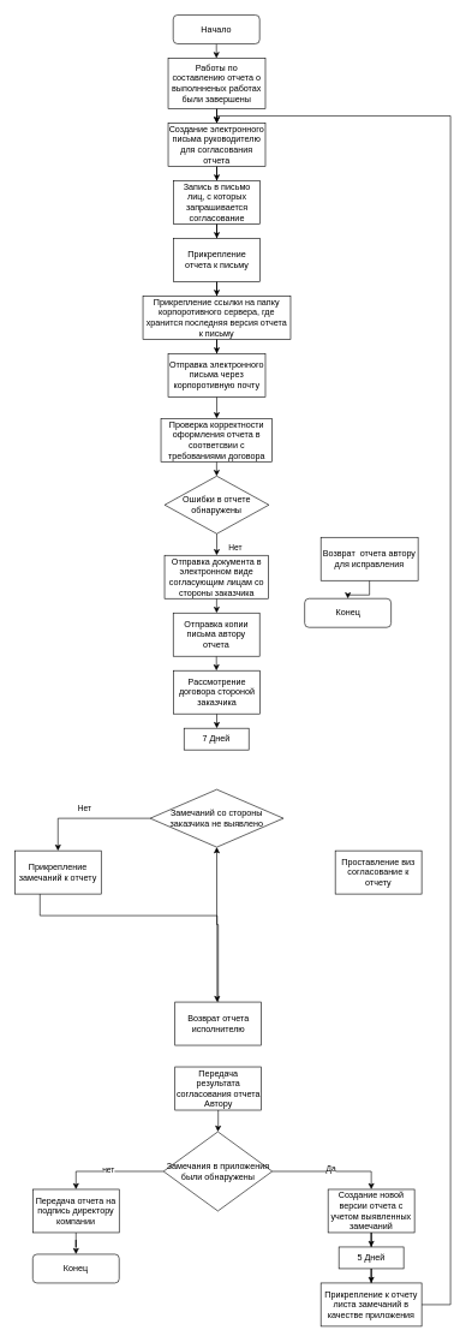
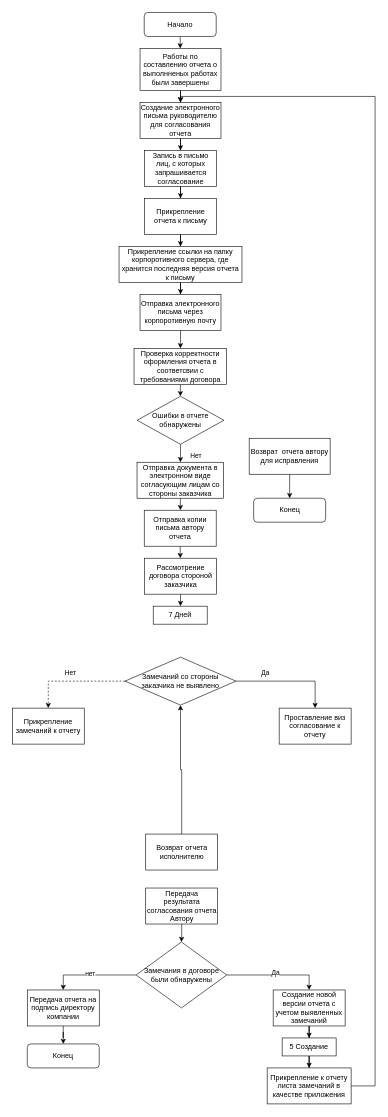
  <mxCell id="0" />
  <mxCell id="1" parent="0" />
  <mxCell id="2" value="" style="edgeStyle=orthogonalEdgeStyle;rounded=0;orthogonalLoop=1;jettySize=auto;html=1;" edge="1" parent="1" source="3" target="5"><mxGeometry relative="1" as="geometry" /></mxCell>
  <mxCell id="3" value="Начало" style="rounded=1;whiteSpace=wrap;html=1;" vertex="1" parent="1"><mxGeometry x="240" y="20" width="120" height="40" as="geometry" /></mxCell>
  <mxCell id="4" value="" style="edgeStyle=orthogonalEdgeStyle;rounded=0;orthogonalLoop=1;jettySize=auto;html=1;entryX=0.5;entryY=0;entryDx=0;entryDy=0;" edge="1" parent="1" source="5" target="7"><mxGeometry relative="1" as="geometry"><mxPoint x="301" y="170" as="targetPoint" /></mxGeometry></mxCell>
  <mxCell id="5" value="Работы по составлению отчета о выполнненых работах были завершены" style="whiteSpace=wrap;html=1;rounded=0;" vertex="1" parent="1"><mxGeometry x="233" y="80" width="135" height="70" as="geometry" /></mxCell>
  <mxCell id="6" style="edgeStyle=orthogonalEdgeStyle;rounded=0;orthogonalLoop=1;jettySize=auto;html=1;entryX=0.5;entryY=0;entryDx=0;entryDy=0;" edge="1" parent="1" source="7" target="9"><mxGeometry relative="1" as="geometry" /></mxCell>
  <mxCell id="7" value="Создание электронного письма руководителю для согласования отчета" style="whiteSpace=wrap;html=1;rounded=0;" vertex="1" parent="1"><mxGeometry x="233" y="170" width="135" height="60" as="geometry" /></mxCell>
  <mxCell id="8" value="" style="edgeStyle=orthogonalEdgeStyle;rounded=0;orthogonalLoop=1;jettySize=auto;html=1;" edge="1" parent="1" source="9" target="11"><mxGeometry relative="1" as="geometry" /></mxCell>
  <mxCell id="9" value="Запись в письмо лиц, с которых запрашивается согласование" style="whiteSpace=wrap;html=1;rounded=0;" vertex="1" parent="1"><mxGeometry x="240.5" y="250" width="120" height="60" as="geometry" /></mxCell>
  <mxCell id="10" value="" style="edgeStyle=orthogonalEdgeStyle;rounded=0;orthogonalLoop=1;jettySize=auto;html=1;" edge="1" parent="1" source="11" target="13"><mxGeometry relative="1" as="geometry" /></mxCell>
  <mxCell id="11" value="Прикрепление отчета к письму" style="whiteSpace=wrap;html=1;rounded=0;" vertex="1" parent="1"><mxGeometry x="240.5" y="330" width="120" height="60" as="geometry" /></mxCell>
  <mxCell id="12" value="" style="edgeStyle=orthogonalEdgeStyle;rounded=0;orthogonalLoop=1;jettySize=auto;html=1;" edge="1" parent="1" source="13" target="15"><mxGeometry relative="1" as="geometry" /></mxCell>
  <mxCell id="13" value="Прикрепление ссылки на папку корпоротивного сервера, где хранится последняя версия отчета к письму" style="whiteSpace=wrap;html=1;rounded=0;" vertex="1" parent="1"><mxGeometry x="198" y="410" width="205" height="60" as="geometry" /></mxCell>
  <mxCell id="14" value="" style="edgeStyle=orthogonalEdgeStyle;rounded=0;orthogonalLoop=1;jettySize=auto;html=1;" edge="1" parent="1" source="15" target="17"><mxGeometry relative="1" as="geometry" /></mxCell>
  <mxCell id="15" value="Отправка электронного письма через корпоротивную почту" style="whiteSpace=wrap;html=1;rounded=0;" vertex="1" parent="1"><mxGeometry x="233" y="490" width="135" height="60" as="geometry" /></mxCell>
  <mxCell id="16" value="" style="edgeStyle=orthogonalEdgeStyle;rounded=0;orthogonalLoop=1;jettySize=auto;html=1;" edge="1" parent="1" source="17" target="20"><mxGeometry relative="1" as="geometry" /></mxCell>
  <mxCell id="17" value="Проверка корректности оформления отчета в соответсвии с требованиями договора" style="whiteSpace=wrap;html=1;rounded=0;" vertex="1" parent="1"><mxGeometry x="223" y="580" width="154.5" height="60" as="geometry" /></mxCell>
  <mxCell id="18" value="" style="edgeStyle=orthogonalEdgeStyle;rounded=0;orthogonalLoop=1;jettySize=auto;html=1;" edge="1" parent="1" source="20" target="25"><mxGeometry relative="1" as="geometry" /></mxCell>
  <mxCell id="19" value="Нет" style="edgeLabel;html=1;align=center;verticalAlign=middle;resizable=0;points=[];" vertex="1" connectable="0" parent="18"><mxGeometry x="0.28" relative="1" as="geometry"><mxPoint x="25" as="offset" /></mxGeometry></mxCell>
  <mxCell id="20" value="Ошибки в отчете обнаружены" style="rhombus;whiteSpace=wrap;html=1;rounded=0;" vertex="1" parent="1"><mxGeometry x="228.13" y="660" width="144.75" height="80" as="geometry" /></mxCell>
  <mxCell id="21" value="" style="edgeStyle=orthogonalEdgeStyle;rounded=0;orthogonalLoop=1;jettySize=auto;html=1;" edge="1" parent="1" source="22" target="23"><mxGeometry relative="1" as="geometry" /></mxCell>
- <mxCell id="22" value="Возврат&amp;nbsp; отчета автору для исправления" style="whiteSpace=wrap;html=1;rounded=0;" vertex="1" parent="1"><mxGeometry x="445" y="745" width="135" height="60" as="geometry" /></mxCell>
+ <mxCell id="22" value="Возврат&amp;nbsp; отчета автору для исправления" style="whiteSpace=wrap;html=1;rounded=0;" vertex="1" parent="1"><mxGeometry x="415" y="730" width="135" height="60" as="geometry" /></mxCell>
  <mxCell id="23" value="Конец" style="rounded=1;whiteSpace=wrap;html=1;" vertex="1" parent="1"><mxGeometry x="422.5" y="830" width="120" height="40" as="geometry" /></mxCell>
  <mxCell id="24" value="" style="edgeStyle=orthogonalEdgeStyle;rounded=0;orthogonalLoop=1;jettySize=auto;html=1;" edge="1" parent="1" source="25" target="27"><mxGeometry relative="1" as="geometry" /></mxCell>
  <mxCell id="25" value="Отправка документа в электронном виде согласующим лицам со стороны заказчика" style="whiteSpace=wrap;html=1;rounded=0;" vertex="1" parent="1"><mxGeometry x="228" y="770" width="144.5" height="60" as="geometry" /></mxCell>
  <mxCell id="26" value="" style="edgeStyle=orthogonalEdgeStyle;rounded=0;orthogonalLoop=1;jettySize=auto;html=1;" edge="1" parent="1" source="27" target="29"><mxGeometry relative="1" as="geometry" /></mxCell>
  <mxCell id="27" value="Отправка копии письма автору отчета" style="whiteSpace=wrap;html=1;rounded=0;" vertex="1" parent="1"><mxGeometry x="240" y="850" width="120" height="60" as="geometry" /></mxCell>
  <mxCell id="28" value="" style="edgeStyle=orthogonalEdgeStyle;rounded=0;orthogonalLoop=1;jettySize=auto;html=1;" edge="1" parent="1" source="29" target="30"><mxGeometry relative="1" as="geometry" /></mxCell>
  <mxCell id="29" value="Рассмотрение договора стороной заказчика" style="whiteSpace=wrap;html=1;rounded=0;" vertex="1" parent="1"><mxGeometry x="240.51" y="930" width="120" height="60" as="geometry" /></mxCell>
  <mxCell id="30" value="7 Дней" style="rounded=0;whiteSpace=wrap;html=1;" vertex="1" parent="1"><mxGeometry x="255" y="1010" width="90" height="30" as="geometry" /></mxCell>
- <mxCell id="33" value="" style="edgeStyle=orthogonalEdgeStyle;rounded=0;orthogonalLoop=1;jettySize=auto;html=1;entryX=0.5;entryY=0;entryDx=0;entryDy=0;" edge="1" parent="1" source="35" target="38"><mxGeometry relative="1" as="geometry" /></mxCell>
+ <mxCell id="31" value="" style="edgeStyle=orthogonalEdgeStyle;rounded=0;orthogonalLoop=1;jettySize=auto;html=1;" edge="1" parent="1" source="35" target="36"><mxGeometry relative="1" as="geometry" /></mxCell>
+ <mxCell id="32" value="Да" style="edgeLabel;html=1;align=center;verticalAlign=middle;resizable=0;points=[];" vertex="1" connectable="0" parent="31"><mxGeometry x="-0.5" y="-2" relative="1" as="geometry"><mxPoint x="4" y="-17" as="offset" /></mxGeometry></mxCell>
+ <mxCell id="33" value="" style="edgeStyle=orthogonalEdgeStyle;rounded=0;orthogonalLoop=1;jettySize=auto;html=1;entryX=0.5;entryY=0;entryDx=0;entryDy=0;dashed=1;" edge="1" parent="1" source="35" target="38"><mxGeometry relative="1" as="geometry" /></mxCell>
  <mxCell id="34" value="Нет" style="edgeLabel;html=1;align=center;verticalAlign=middle;resizable=0;points=[];" vertex="1" connectable="0" parent="33"><mxGeometry x="0.06" y="-3" relative="1" as="geometry"><mxPoint y="-12" as="offset" /></mxGeometry></mxCell>
  <mxCell id="35" value="Замечаний со стороны заказчика не выявлено" style="rhombus;whiteSpace=wrap;html=1;rounded=0;" vertex="1" parent="1"><mxGeometry x="208" y="1095" width="185" height="80" as="geometry" /></mxCell>
  <mxCell id="36" value="Проставление виз согласование к отчету" style="whiteSpace=wrap;html=1;rounded=0;" vertex="1" parent="1"><mxGeometry x="465" y="1180" width="120" height="60" as="geometry" /></mxCell>
- <mxCell id="37" style="edgeStyle=orthogonalEdgeStyle;rounded=0;orthogonalLoop=1;jettySize=auto;html=1;" edge="1" parent="1" source="38" target="40"><mxGeometry relative="1" as="geometry"><Array as="points"><mxPoint x="55" y="1270" /><mxPoint x="301" y="1270" /></Array></mxGeometry></mxCell>
  <mxCell id="38" value="Прикрепление замечаний к отчету" style="whiteSpace=wrap;html=1;rounded=0;" vertex="1" parent="1"><mxGeometry x="20" y="1180" width="120" height="60" as="geometry" /></mxCell>
  <mxCell id="39" value="" style="edgeStyle=orthogonalEdgeStyle;rounded=0;orthogonalLoop=1;jettySize=auto;html=1;" edge="1" parent="1" source="40" target="35"><mxGeometry relative="1" as="geometry" /></mxCell>
  <mxCell id="40" value="Возврат отчета исполнителю" style="whiteSpace=wrap;html=1;rounded=0;" vertex="1" parent="1"><mxGeometry x="242.5" y="1390" width="120" height="60" as="geometry" /></mxCell>
  <mxCell id="41" value="" style="edgeStyle=orthogonalEdgeStyle;rounded=0;orthogonalLoop=1;jettySize=auto;html=1;entryX=0.5;entryY=0;entryDx=0;entryDy=0;" edge="1" parent="1" source="42" target="47"><mxGeometry relative="1" as="geometry"><mxPoint x="302.5" y="1570" as="targetPoint" /></mxGeometry></mxCell>
  <mxCell id="42" value="Передача результата согласования отчета Автору" style="whiteSpace=wrap;html=1;rounded=0;" vertex="1" parent="1"><mxGeometry x="242.5" y="1480" width="120" height="60" as="geometry" /></mxCell>
  <mxCell id="43" style="edgeStyle=orthogonalEdgeStyle;rounded=0;orthogonalLoop=1;jettySize=auto;html=1;exitX=0;exitY=0.5;exitDx=0;exitDy=0;entryX=0.5;entryY=0;entryDx=0;entryDy=0;" edge="1" parent="1" source="47" target="49"><mxGeometry relative="1" as="geometry" /></mxCell>
  <mxCell id="44" value="нет" style="edgeLabel;html=1;align=center;verticalAlign=middle;resizable=0;points=[];" vertex="1" connectable="0" parent="43"><mxGeometry x="0.05" y="-2" relative="1" as="geometry"><mxPoint as="offset" /></mxGeometry></mxCell>
  <mxCell id="45" style="edgeStyle=orthogonalEdgeStyle;rounded=0;orthogonalLoop=1;jettySize=auto;html=1;exitX=1;exitY=0.5;exitDx=0;exitDy=0;entryX=0.5;entryY=0;entryDx=0;entryDy=0;" edge="1" parent="1" source="47" target="52"><mxGeometry relative="1" as="geometry" /></mxCell>
  <mxCell id="46" value="Да" style="edgeLabel;html=1;align=center;verticalAlign=middle;resizable=0;points=[];" vertex="1" connectable="0" parent="45"><mxGeometry x="-0.009" y="4" relative="1" as="geometry"><mxPoint as="offset" /></mxGeometry></mxCell>
- <mxCell id="47" value="Замечания в приложения были обнаружены" style="rhombus;whiteSpace=wrap;html=1;" vertex="1" parent="1"><mxGeometry x="226.5" y="1570" width="151" height="110" as="geometry" /></mxCell>
+ <mxCell id="47" value="Замечания в договоре были обнаружены" style="rhombus;whiteSpace=wrap;html=1;" vertex="1" parent="1"><mxGeometry x="226.5" y="1570" width="151" height="110" as="geometry" /></mxCell>
  <mxCell id="48" style="edgeStyle=orthogonalEdgeStyle;rounded=0;orthogonalLoop=1;jettySize=auto;html=1;exitX=0.5;exitY=1;exitDx=0;exitDy=0;exitPerimeter=0;" edge="1" parent="1" source="49" target="50"><mxGeometry relative="1" as="geometry"><Array as="points" /></mxGeometry></mxCell>
  <mxCell id="49" value="Передача отчета на подпись директору компании" style="rounded=0;whiteSpace=wrap;html=1;" vertex="1" parent="1"><mxGeometry x="45" y="1650" width="120" height="60" as="geometry" /></mxCell>
  <mxCell id="50" value="Конец" style="rounded=1;whiteSpace=wrap;html=1;" vertex="1" parent="1"><mxGeometry x="45" y="1740" width="120" height="40" as="geometry" /></mxCell>
  <mxCell id="51" value="" style="edgeStyle=orthogonalEdgeStyle;rounded=0;orthogonalLoop=1;jettySize=auto;html=1;" edge="1" parent="1" source="52" target="54"><mxGeometry relative="1" as="geometry" /></mxCell>
  <mxCell id="52" value="Создание новой версии отчета с учетом выявленных замечаний" style="rounded=0;whiteSpace=wrap;html=1;" vertex="1" parent="1"><mxGeometry x="455" y="1650" width="120" height="60" as="geometry" /></mxCell>
  <mxCell id="53" value="" style="edgeStyle=orthogonalEdgeStyle;rounded=0;orthogonalLoop=1;jettySize=auto;html=1;" edge="1" parent="1" source="54" target="56"><mxGeometry relative="1" as="geometry" /></mxCell>
- <mxCell id="54" value="5 Дней" style="rounded=0;whiteSpace=wrap;html=1;" vertex="1" parent="1"><mxGeometry x="470" y="1730" width="90" height="30" as="geometry" /></mxCell>
+ <mxCell id="54" value="5 Создание" style="rounded=0;whiteSpace=wrap;html=1;" vertex="1" parent="1"><mxGeometry x="470" y="1730" width="90" height="30" as="geometry" /></mxCell>
  <mxCell id="55" style="edgeStyle=orthogonalEdgeStyle;rounded=0;orthogonalLoop=1;jettySize=auto;html=1;entryX=0.5;entryY=0;entryDx=0;entryDy=0;" edge="1" parent="1" source="56" target="7"><mxGeometry relative="1" as="geometry"><Array as="points"><mxPoint x="625" y="1810" /><mxPoint x="625" y="160" /><mxPoint x="300" y="160" /></Array></mxGeometry></mxCell>
  <mxCell id="56" value="Прикрепление к отчету листа замечаний в качестве приложения" style="whiteSpace=wrap;html=1;rounded=0;" vertex="1" parent="1"><mxGeometry x="445" y="1780" width="140" height="60" as="geometry" /></mxCell>
